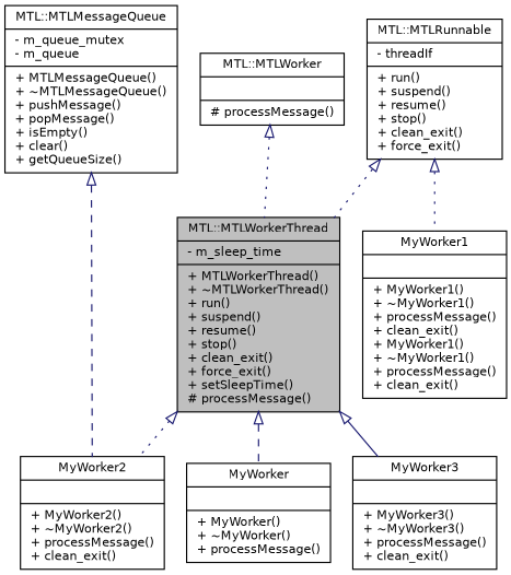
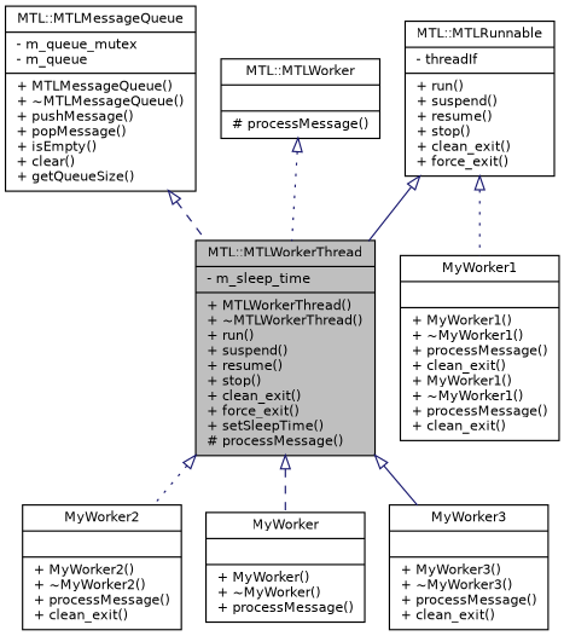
  digraph {
    node [color=black fillcolor=white fontname=Helvetica fontsize=10 shape=record style=filled]
    edge [arrowtail=onormal color=midnightblue dir=back fontname=Helvetica fontsize=10 labelfontname=Helvetica labelfontsize=10 style=dotted]
    n1 [fillcolor=grey75 fontcolor=black height=0.2 label="{MTL::MTLWorkerThread\n|- m_sleep_time\l|+ MTLWorkerThread()\l+ ~MTLWorkerThread()\l+ run()\l+ suspend()\l+ resume()\l+ stop()\l+ clean_exit()\l+ force_exit()\l+ setSleepTime()\l# processMessage()\l}" width=0.4]
    n2 [height=0.2 label="{MyWorker\n||+ MyWorker()\l+ ~MyWorker()\l+ processMessage()\l}" width=0.4]
    n3 [height=0.2 label="{MyWorker2\n||+ MyWorker2()\l+ ~MyWorker2()\l+ processMessage()\l+ clean_exit()\l}" width=0.4]
    n4 [height=0.2 label="{MyWorker3\n||+ MyWorker3()\l+ ~MyWorker3()\l+ processMessage()\l+ clean_exit()\l}" width=0.4]
    n5 [height=0.2 label="{MyWorker1\n||+ MyWorker1()\l+ ~MyWorker1()\l+ processMessage()\l+ clean_exit()\l+ MyWorker1()\l+ ~MyWorker1()\l+ processMessage()\l+ clean_exit()\l}" width=0.4]
    n6 [height=0.2 label="{MTL::MTLRunnable\n|- threadIf\l|+ run()\l+ suspend()\l+ resume()\l+ stop()\l+ clean_exit()\l+ force_exit()\l}" width=0.4]
    n7 [height=0.2 label="{MTL::MTLWorker\n||# processMessage()\l}" width=0.4]
    n8 [height=0.2 label="{MTL::MTLMessageQueue\n|- m_queue_mutex\l- m_queue\l|+ MTLMessageQueue()\l+ ~MTLMessageQueue()\l+ pushMessage()\l+ popMessage()\l+ isEmpty()\l+ clear()\l+ getQueueSize()\l}" width=0.4]
    n1 -> n2 [style=dashed]
    n1 -> n3
    n1 -> n4 [style=solid]
-   n6 -> n1
+   n6 -> n1 [style=solid]
    n6 -> n5
    n7 -> n1
-   n8 -> n3 [style=dashed]
+   n8 -> n1 [style=dashed]
  }
